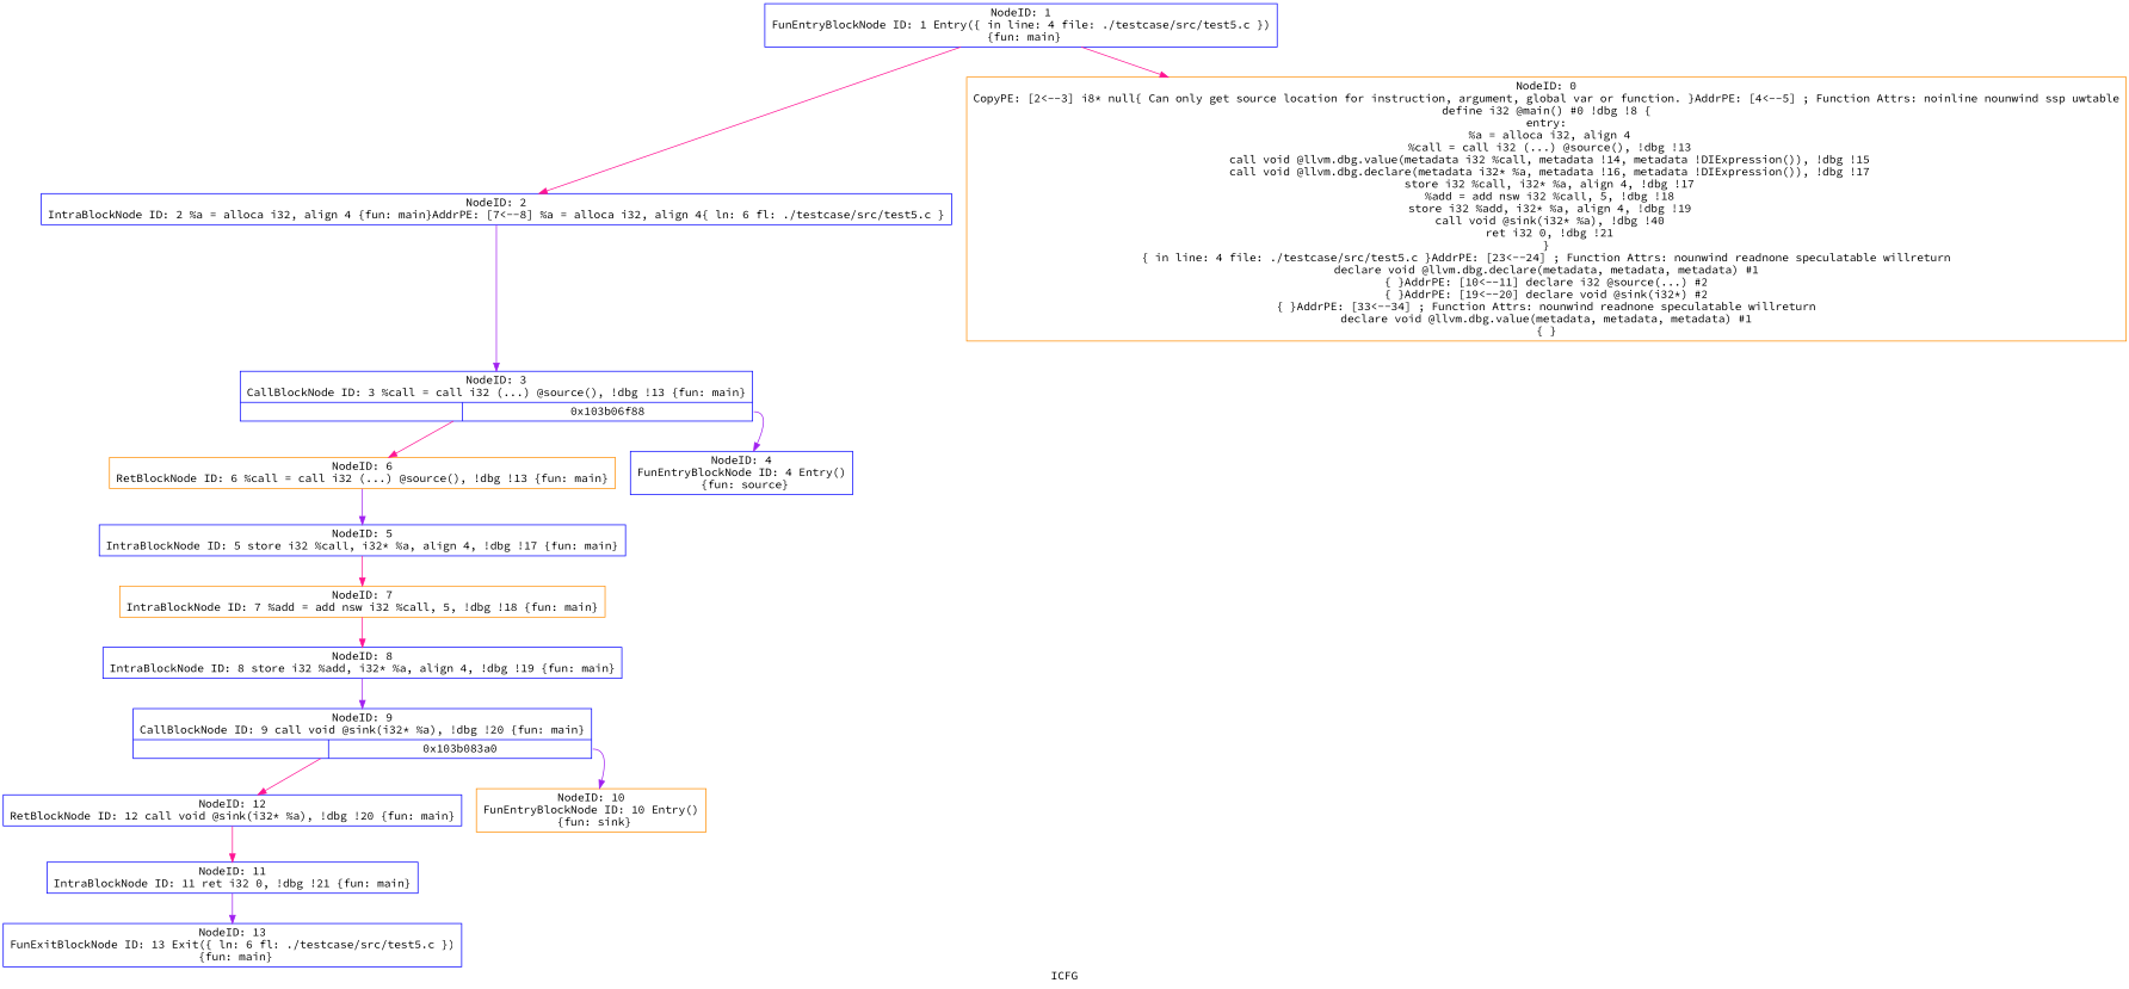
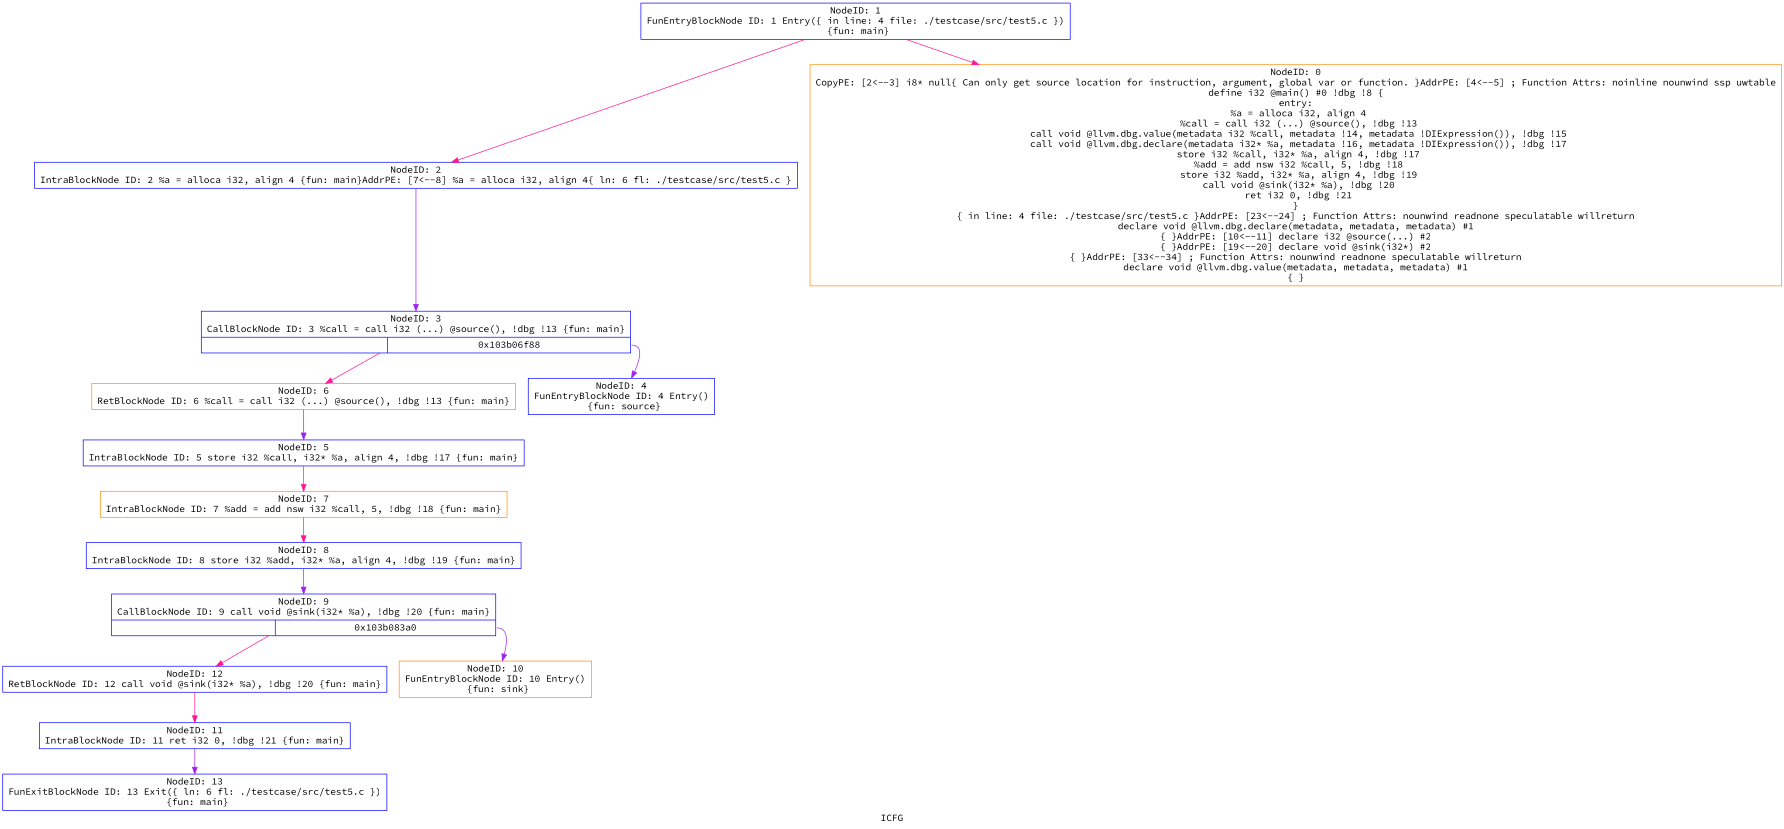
  digraph {
    fontname="Source Code Pro"
    label=ICFG
    node [color=blue fontname="Source Code Pro" shape=record]
    edge [color=deeppink fontname="Source Code Pro" style=solid]
    n1 [label="{NodeID: 13\nFunExitBlockNode ID: 13 Exit(\{ ln: 6 fl: ./testcase/src/test5.c \})\n \{fun: main\}}"]
    n2 [label="{NodeID: 12\nRetBlockNode ID: 12   call void @sink(i32* %a), !dbg !20 \{fun: main\}}"]
    n3 [label="{NodeID: 11\nIntraBlockNode ID: 11   ret i32 0, !dbg !21 \{fun: main\}}"]
    n4 [color=darkorange label="{NodeID: 10\nFunEntryBlockNode ID: 10 Entry()\n \{fun: sink\}}"]
    n5 [label="{NodeID: 9\nCallBlockNode ID: 9   call void @sink(i32* %a), !dbg !20 \{fun: main\}|{|<s1>0x103b083a0}}"]
    n6 [label="{NodeID: 8\nIntraBlockNode ID: 8   store i32 %add, i32* %a, align 4, !dbg !19 \{fun: main\}}"]
    n7 [color=darkorange label="{NodeID: 7\nIntraBlockNode ID: 7   %add = add nsw i32 %call, 5, !dbg !18 \{fun: main\}}"]
    n8 [color=darkorange label="{NodeID: 6\nRetBlockNode ID: 6   %call = call i32 (...) @source(), !dbg !13 \{fun: main\}}"]
    n9 [label="{NodeID: 5\nIntraBlockNode ID: 5   store i32 %call, i32* %a, align 4, !dbg !17 \{fun: main\}}"]
    n10 [label="{NodeID: 4\nFunEntryBlockNode ID: 4 Entry()\n \{fun: source\}}"]
    n11 [label="{NodeID: 3\nCallBlockNode ID: 3   %call = call i32 (...) @source(), !dbg !13 \{fun: main\}|{|<s1>0x103b06f88}}"]
    n12 [label="{NodeID: 2\nIntraBlockNode ID: 2   %a = alloca i32, align 4 \{fun: main\}AddrPE: [7\<--8]    %a = alloca i32, align 4\{ ln: 6 fl: ./testcase/src/test5.c \}}"]
    n13 [label="{NodeID: 1\nFunEntryBlockNode ID: 1 Entry(\{ in line: 4 file: ./testcase/src/test5.c \})\n \{fun: main\}}"]
-   n14 [color=darkorange label="{NodeID: 0\nCopyPE: [2\<--3]  i8* null\{ Can only get source location for instruction, argument, global var or function. \}AddrPE: [4\<--5]  ; Function Attrs: noinline nounwind ssp uwtable\ndefine i32 @main() #0 !dbg !8 \{\nentry:\n  %a = alloca i32, align 4\n  %call = call i32 (...) @source(), !dbg !13\n  call void @llvm.dbg.value(metadata i32 %call, metadata !14, metadata !DIExpression()), !dbg !15\n  call void @llvm.dbg.declare(metadata i32* %a, metadata !16, metadata !DIExpression()), !dbg !17\n  store i32 %call, i32* %a, align 4, !dbg !17\n  %add = add nsw i32 %call, 5, !dbg !18\n  store i32 %add, i32* %a, align 4, !dbg !19\n  call void @sink(i32* %a), !dbg !40\n  ret i32 0, !dbg !21\n\}\n\{ in line: 4 file: ./testcase/src/test5.c \}AddrPE: [23\<--24]  ; Function Attrs: nounwind readnone speculatable willreturn\ndeclare void @llvm.dbg.declare(metadata, metadata, metadata) #1\n\{  \}AddrPE: [10\<--11]  declare i32 @source(...) #2\n\{  \}AddrPE: [19\<--20]  declare void @sink(i32*) #2\n\{  \}AddrPE: [33\<--34]  ; Function Attrs: nounwind readnone speculatable willreturn\ndeclare void @llvm.dbg.value(metadata, metadata, metadata) #1\n\{  \}}"]
+   n14 [color=darkorange label="{NodeID: 0\nCopyPE: [2\<--3]  i8* null\{ Can only get source location for instruction, argument, global var or function. \}AddrPE: [4\<--5]  ; Function Attrs: noinline nounwind ssp uwtable\ndefine i32 @main() #0 !dbg !8 \{\nentry:\n  %a = alloca i32, align 4\n  %call = call i32 (...) @source(), !dbg !13\n  call void @llvm.dbg.value(metadata i32 %call, metadata !14, metadata !DIExpression()), !dbg !15\n  call void @llvm.dbg.declare(metadata i32* %a, metadata !16, metadata !DIExpression()), !dbg !17\n  store i32 %call, i32* %a, align 4, !dbg !17\n  %add = add nsw i32 %call, 5, !dbg !18\n  store i32 %add, i32* %a, align 4, !dbg !19\n  call void @sink(i32* %a), !dbg !20\n  ret i32 0, !dbg !21\n\}\n\{ in line: 4 file: ./testcase/src/test5.c \}AddrPE: [23\<--24]  ; Function Attrs: nounwind readnone speculatable willreturn\ndeclare void @llvm.dbg.declare(metadata, metadata, metadata) #1\n\{  \}AddrPE: [10\<--11]  declare i32 @source(...) #2\n\{  \}AddrPE: [19\<--20]  declare void @sink(i32*) #2\n\{  \}AddrPE: [33\<--34]  ; Function Attrs: nounwind readnone speculatable willreturn\ndeclare void @llvm.dbg.value(metadata, metadata, metadata) #1\n\{  \}}"]
    n2 -> n3
    n3 -> n1 [color=purple]
    n5 -> n2
    n5 -> n4 [color=purple tailport=s1]
    n6 -> n5 [color=purple]
    n7 -> n6
    n8 -> n9 [color=purple]
    n9 -> n7
    n11 -> n8
    n11 -> n10 [color=purple tailport=s1]
    n12 -> n11 [color=purple]
    n13 -> n12
    n13 -> n14
  }
